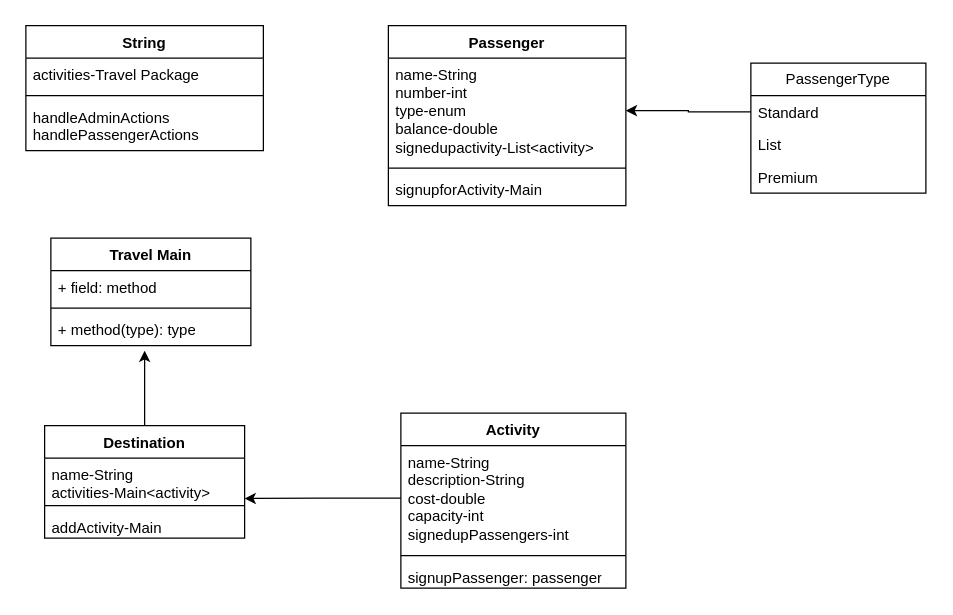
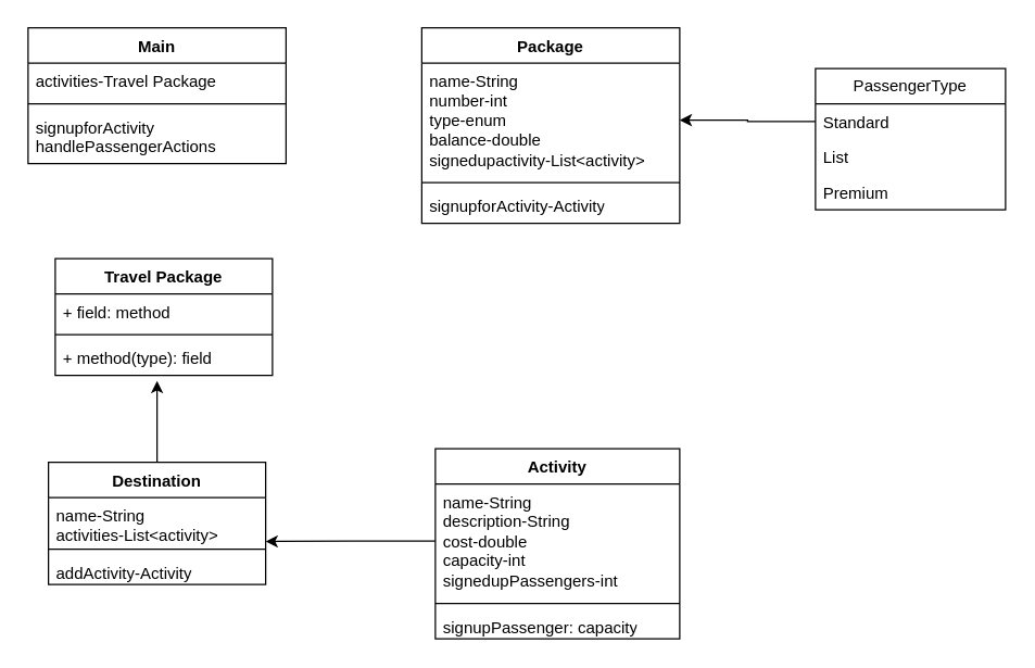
  <mxCell id="0" />
  <mxCell id="1" parent="0" />
- <mxCell id="2" value="Travel Main" style="swimlane;fontStyle=1;align=center;verticalAlign=top;childLayout=stackLayout;horizontal=1;startSize=26;horizontalStack=0;resizeParent=1;resizeParentMax=0;resizeLast=0;collapsible=1;marginBottom=0;whiteSpace=wrap;html=1;" vertex="1" parent="1"><mxGeometry x="40" y="190" width="160" height="86" as="geometry" /></mxCell>
+ <mxCell id="2" value="Travel Package" style="swimlane;fontStyle=1;align=center;verticalAlign=top;childLayout=stackLayout;horizontal=1;startSize=26;horizontalStack=0;resizeParent=1;resizeParentMax=0;resizeLast=0;collapsible=1;marginBottom=0;whiteSpace=wrap;html=1;" vertex="1" parent="1"><mxGeometry x="40" y="190" width="160" height="86" as="geometry" /></mxCell>
  <mxCell id="3" value="+ field: method" style="text;strokeColor=none;fillColor=none;align=left;verticalAlign=top;spacingLeft=4;spacingRight=4;overflow=hidden;rotatable=0;points=[[0,0.5],[1,0.5]];portConstraint=eastwest;whiteSpace=wrap;html=1;" vertex="1" parent="2"><mxGeometry y="26" width="160" height="26" as="geometry" /></mxCell>
  <mxCell id="4" value="" style="line;strokeWidth=1;fillColor=none;align=left;verticalAlign=middle;spacingTop=-1;spacingLeft=3;spacingRight=3;rotatable=0;labelPosition=right;points=[];portConstraint=eastwest;strokeColor=inherit;" vertex="1" parent="2"><mxGeometry y="52" width="160" height="8" as="geometry" /></mxCell>
- <mxCell id="5" value="+ method(type): type" style="text;strokeColor=none;fillColor=none;align=left;verticalAlign=top;spacingLeft=4;spacingRight=4;overflow=hidden;rotatable=0;points=[[0,0.5],[1,0.5]];portConstraint=eastwest;whiteSpace=wrap;html=1;" vertex="1" parent="2"><mxGeometry y="60" width="160" height="26" as="geometry" /></mxCell>
+ <mxCell id="5" value="+ method(type): field" style="text;strokeColor=none;fillColor=none;align=left;verticalAlign=top;spacingLeft=4;spacingRight=4;overflow=hidden;rotatable=0;points=[[0,0.5],[1,0.5]];portConstraint=eastwest;whiteSpace=wrap;html=1;" vertex="1" parent="2"><mxGeometry y="60" width="160" height="26" as="geometry" /></mxCell>
  <mxCell id="6" style="edgeStyle=orthogonalEdgeStyle;rounded=0;orthogonalLoop=1;jettySize=auto;html=1;" edge="1" parent="1" source="7"><mxGeometry relative="1" as="geometry"><mxPoint x="115" y="280" as="targetPoint" /></mxGeometry></mxCell>
  <mxCell id="7" value="Destination" style="swimlane;fontStyle=1;align=center;verticalAlign=top;childLayout=stackLayout;horizontal=1;startSize=26;horizontalStack=0;resizeParent=1;resizeParentMax=0;resizeLast=0;collapsible=1;marginBottom=0;whiteSpace=wrap;html=1;" vertex="1" parent="1"><mxGeometry x="35" y="340" width="160" height="90" as="geometry" /></mxCell>
- <mxCell id="8" value="name-String&lt;br&gt;activities-Main&amp;lt;activity&amp;gt;" style="text;strokeColor=none;fillColor=none;align=left;verticalAlign=top;spacingLeft=4;spacingRight=4;overflow=hidden;rotatable=0;points=[[0,0.5],[1,0.5]];portConstraint=eastwest;whiteSpace=wrap;html=1;" vertex="1" parent="7"><mxGeometry y="26" width="160" height="34" as="geometry" /></mxCell>
+ <mxCell id="8" value="name-String&lt;br&gt;activities-List&amp;lt;activity&amp;gt;" style="text;strokeColor=none;fillColor=none;align=left;verticalAlign=top;spacingLeft=4;spacingRight=4;overflow=hidden;rotatable=0;points=[[0,0.5],[1,0.5]];portConstraint=eastwest;whiteSpace=wrap;html=1;" vertex="1" parent="7"><mxGeometry y="26" width="160" height="34" as="geometry" /></mxCell>
  <mxCell id="9" value="" style="line;strokeWidth=1;fillColor=none;align=left;verticalAlign=middle;spacingTop=-1;spacingLeft=3;spacingRight=3;rotatable=0;labelPosition=right;points=[];portConstraint=eastwest;strokeColor=inherit;" vertex="1" parent="7"><mxGeometry y="60" width="160" height="8" as="geometry" /></mxCell>
- <mxCell id="10" value="addActivity-Main" style="text;strokeColor=none;fillColor=none;align=left;verticalAlign=top;spacingLeft=4;spacingRight=4;overflow=hidden;rotatable=0;points=[[0,0.5],[1,0.5]];portConstraint=eastwest;whiteSpace=wrap;html=1;" vertex="1" parent="7"><mxGeometry y="68" width="160" height="22" as="geometry" /></mxCell>
- <mxCell id="11" value="String" style="swimlane;fontStyle=1;align=center;verticalAlign=top;childLayout=stackLayout;horizontal=1;startSize=26;horizontalStack=0;resizeParent=1;resizeParentMax=0;resizeLast=0;collapsible=1;marginBottom=0;whiteSpace=wrap;html=1;" vertex="1" parent="1"><mxGeometry x="20" y="20" width="190" height="100" as="geometry" /></mxCell>
+ <mxCell id="10" value="addActivity-Activity" style="text;strokeColor=none;fillColor=none;align=left;verticalAlign=top;spacingLeft=4;spacingRight=4;overflow=hidden;rotatable=0;points=[[0,0.5],[1,0.5]];portConstraint=eastwest;whiteSpace=wrap;html=1;" vertex="1" parent="7"><mxGeometry y="68" width="160" height="22" as="geometry" /></mxCell>
+ <mxCell id="11" value="Main" style="swimlane;fontStyle=1;align=center;verticalAlign=top;childLayout=stackLayout;horizontal=1;startSize=26;horizontalStack=0;resizeParent=1;resizeParentMax=0;resizeLast=0;collapsible=1;marginBottom=0;whiteSpace=wrap;html=1;" vertex="1" parent="1"><mxGeometry x="20" y="20" width="190" height="100" as="geometry" /></mxCell>
  <mxCell id="12" value="activities-Travel Package" style="text;strokeColor=none;fillColor=none;align=left;verticalAlign=top;spacingLeft=4;spacingRight=4;overflow=hidden;rotatable=0;points=[[0,0.5],[1,0.5]];portConstraint=eastwest;whiteSpace=wrap;html=1;" vertex="1" parent="11"><mxGeometry y="26" width="190" height="26" as="geometry" /></mxCell>
  <mxCell id="13" value="" style="line;strokeWidth=1;fillColor=none;align=left;verticalAlign=middle;spacingTop=-1;spacingLeft=3;spacingRight=3;rotatable=0;labelPosition=right;points=[];portConstraint=eastwest;strokeColor=inherit;" vertex="1" parent="11"><mxGeometry y="52" width="190" height="8" as="geometry" /></mxCell>
- <mxCell id="14" value="handleAdminActions&lt;br&gt;handlePassengerActions" style="text;strokeColor=none;fillColor=none;align=left;verticalAlign=top;spacingLeft=4;spacingRight=4;overflow=hidden;rotatable=0;points=[[0,0.5],[1,0.5]];portConstraint=eastwest;whiteSpace=wrap;html=1;" vertex="1" parent="11"><mxGeometry y="60" width="190" height="40" as="geometry" /></mxCell>
+ <mxCell id="14" value="signupforActivity&lt;br&gt;handlePassengerActions" style="text;strokeColor=none;fillColor=none;align=left;verticalAlign=top;spacingLeft=4;spacingRight=4;overflow=hidden;rotatable=0;points=[[0,0.5],[1,0.5]];portConstraint=eastwest;whiteSpace=wrap;html=1;" vertex="1" parent="11"><mxGeometry y="60" width="190" height="40" as="geometry" /></mxCell>
  <mxCell id="15" value="Activity" style="swimlane;fontStyle=1;align=center;verticalAlign=top;childLayout=stackLayout;horizontal=1;startSize=26;horizontalStack=0;resizeParent=1;resizeParentMax=0;resizeLast=0;collapsible=1;marginBottom=0;whiteSpace=wrap;html=1;" vertex="1" parent="1"><mxGeometry x="320" y="330" width="180" height="140" as="geometry" /></mxCell>
  <mxCell id="16" value="name-String&lt;br&gt;description-String&lt;br&gt;cost-double&lt;br&gt;capacity-int&lt;br&gt;signedupPassengers-int" style="text;strokeColor=none;fillColor=none;align=left;verticalAlign=top;spacingLeft=4;spacingRight=4;overflow=hidden;rotatable=0;points=[[0,0.5],[1,0.5]];portConstraint=eastwest;whiteSpace=wrap;html=1;" vertex="1" parent="15"><mxGeometry y="26" width="180" height="84" as="geometry" /></mxCell>
  <mxCell id="17" value="" style="line;strokeWidth=1;fillColor=none;align=left;verticalAlign=middle;spacingTop=-1;spacingLeft=3;spacingRight=3;rotatable=0;labelPosition=right;points=[];portConstraint=eastwest;strokeColor=inherit;" vertex="1" parent="15"><mxGeometry y="110" width="180" height="8" as="geometry" /></mxCell>
- <mxCell id="18" value="signupPassenger: passenger&lt;br&gt;" style="text;strokeColor=none;fillColor=none;align=left;verticalAlign=top;spacingLeft=4;spacingRight=4;overflow=hidden;rotatable=0;points=[[0,0.5],[1,0.5]];portConstraint=eastwest;whiteSpace=wrap;html=1;" vertex="1" parent="15"><mxGeometry y="118" width="180" height="22" as="geometry" /></mxCell>
- <mxCell id="19" value="Passenger" style="swimlane;fontStyle=1;align=center;verticalAlign=top;childLayout=stackLayout;horizontal=1;startSize=26;horizontalStack=0;resizeParent=1;resizeParentMax=0;resizeLast=0;collapsible=1;marginBottom=0;whiteSpace=wrap;html=1;" vertex="1" parent="1"><mxGeometry x="310" y="20" width="190" height="144" as="geometry" /></mxCell>
+ <mxCell id="18" value="signupPassenger: capacity&lt;br&gt;" style="text;strokeColor=none;fillColor=none;align=left;verticalAlign=top;spacingLeft=4;spacingRight=4;overflow=hidden;rotatable=0;points=[[0,0.5],[1,0.5]];portConstraint=eastwest;whiteSpace=wrap;html=1;" vertex="1" parent="15"><mxGeometry y="118" width="180" height="22" as="geometry" /></mxCell>
+ <mxCell id="19" value="Package" style="swimlane;fontStyle=1;align=center;verticalAlign=top;childLayout=stackLayout;horizontal=1;startSize=26;horizontalStack=0;resizeParent=1;resizeParentMax=0;resizeLast=0;collapsible=1;marginBottom=0;whiteSpace=wrap;html=1;" vertex="1" parent="1"><mxGeometry x="310" y="20" width="190" height="144" as="geometry" /></mxCell>
  <mxCell id="20" value="name-String&lt;br&gt;number-int&lt;br&gt;type-enum&lt;br&gt;balance-double&lt;br&gt;signedupactivity-List&amp;lt;activity&amp;gt;" style="text;strokeColor=none;fillColor=none;align=left;verticalAlign=top;spacingLeft=4;spacingRight=4;overflow=hidden;rotatable=0;points=[[0,0.5],[1,0.5]];portConstraint=eastwest;whiteSpace=wrap;html=1;" vertex="1" parent="19"><mxGeometry y="26" width="190" height="84" as="geometry" /></mxCell>
  <mxCell id="21" value="" style="line;strokeWidth=1;fillColor=none;align=left;verticalAlign=middle;spacingTop=-1;spacingLeft=3;spacingRight=3;rotatable=0;labelPosition=right;points=[];portConstraint=eastwest;strokeColor=inherit;" vertex="1" parent="19"><mxGeometry y="110" width="190" height="8" as="geometry" /></mxCell>
- <mxCell id="22" value="signupforActivity-Main&lt;br&gt;" style="text;strokeColor=none;fillColor=none;align=left;verticalAlign=top;spacingLeft=4;spacingRight=4;overflow=hidden;rotatable=0;points=[[0,0.5],[1,0.5]];portConstraint=eastwest;whiteSpace=wrap;html=1;" vertex="1" parent="19"><mxGeometry y="118" width="190" height="26" as="geometry" /></mxCell>
+ <mxCell id="22" value="signupforActivity-Activity&lt;br&gt;" style="text;strokeColor=none;fillColor=none;align=left;verticalAlign=top;spacingLeft=4;spacingRight=4;overflow=hidden;rotatable=0;points=[[0,0.5],[1,0.5]];portConstraint=eastwest;whiteSpace=wrap;html=1;" vertex="1" parent="19"><mxGeometry y="118" width="190" height="26" as="geometry" /></mxCell>
  <mxCell id="23" value="PassengerType" style="swimlane;fontStyle=0;childLayout=stackLayout;horizontal=1;startSize=26;fillColor=none;horizontalStack=0;resizeParent=1;resizeParentMax=0;resizeLast=0;collapsible=1;marginBottom=0;whiteSpace=wrap;html=1;" vertex="1" parent="1"><mxGeometry x="600" y="50" width="140" height="104" as="geometry" /></mxCell>
  <mxCell id="24" value="Standard" style="text;strokeColor=none;fillColor=none;align=left;verticalAlign=top;spacingLeft=4;spacingRight=4;overflow=hidden;rotatable=0;points=[[0,0.5],[1,0.5]];portConstraint=eastwest;whiteSpace=wrap;html=1;" vertex="1" parent="23"><mxGeometry y="26" width="140" height="26" as="geometry" /></mxCell>
  <mxCell id="25" value="List" style="text;strokeColor=none;fillColor=none;align=left;verticalAlign=top;spacingLeft=4;spacingRight=4;overflow=hidden;rotatable=0;points=[[0,0.5],[1,0.5]];portConstraint=eastwest;whiteSpace=wrap;html=1;" vertex="1" parent="23"><mxGeometry y="52" width="140" height="26" as="geometry" /></mxCell>
  <mxCell id="26" value="Premium" style="text;strokeColor=none;fillColor=none;align=left;verticalAlign=top;spacingLeft=4;spacingRight=4;overflow=hidden;rotatable=0;points=[[0,0.5],[1,0.5]];portConstraint=eastwest;whiteSpace=wrap;html=1;" vertex="1" parent="23"><mxGeometry y="78" width="140" height="26" as="geometry" /></mxCell>
  <mxCell id="27" style="edgeStyle=orthogonalEdgeStyle;rounded=0;orthogonalLoop=1;jettySize=auto;html=1;entryX=1;entryY=0.951;entryDx=0;entryDy=0;entryPerimeter=0;" edge="1" parent="1" source="16" target="8"><mxGeometry relative="1" as="geometry" /></mxCell>
  <mxCell id="28" style="edgeStyle=orthogonalEdgeStyle;rounded=0;orthogonalLoop=1;jettySize=auto;html=1;entryX=1;entryY=0.5;entryDx=0;entryDy=0;" edge="1" parent="1" source="24" target="20"><mxGeometry relative="1" as="geometry" /></mxCell>
